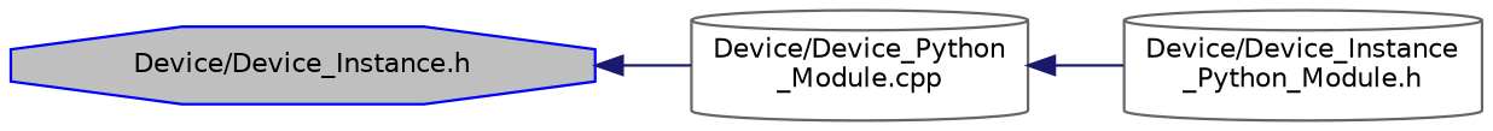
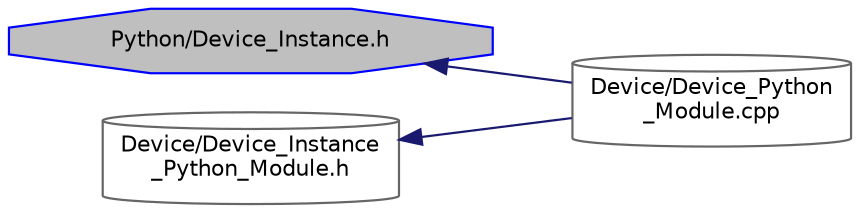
  digraph {
    fontname="DejaVu Sans"
    rankdir=LR
    node [color=gray40 fontname="DejaVu Sans" fontsize=10 shape=cylinder]
    edge [color=midnightblue dir=back fontname="DejaVu Sans" fontsize=10 labelfontname=Helvetica labelfontsize=10 style=solid]
-   n1 [color=blue fillcolor=grey75 fontcolor=black height=0.2 label="Device/Device_Instance.h" shape=octagon style=filled width=0.4]
+   n1 [color=blue fillcolor=grey75 fontcolor=black height=0.2 label="Python/Device_Instance.h" shape=octagon style=filled width=0.4]
    n2 [height=0.2 label="Device/Device_Python\l_Module.cpp" width=0.4]
    n3 [height=0.2 label="Device/Device_Instance\l_Python_Module.h" width=0.4]
    n1 -> n2
-   n2 -> n3
+   n3 -> n2
  }
